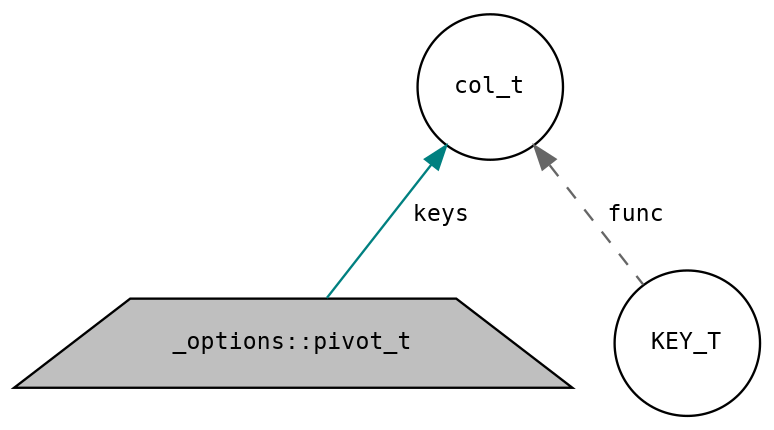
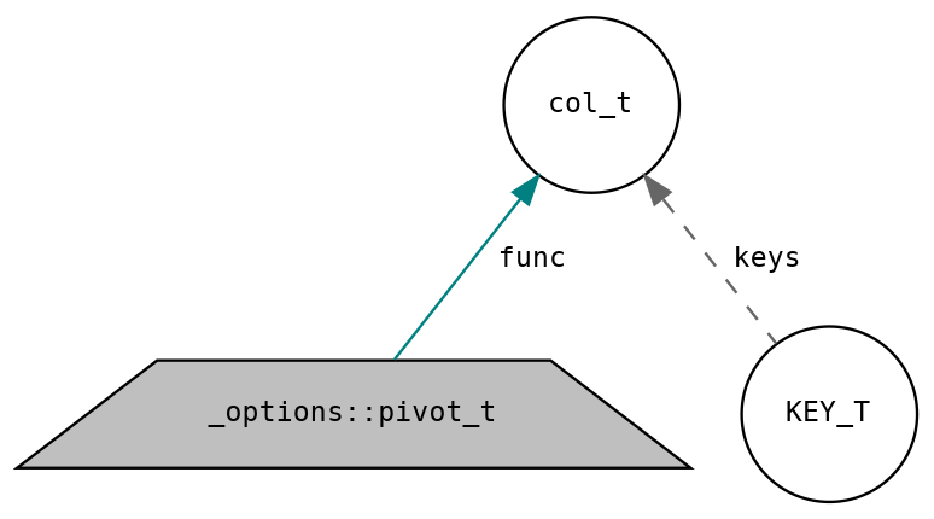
  digraph {
    fontname="DejaVu Sans Mono"
    node [color=black fillcolor=white fontname="DejaVu Sans Mono" fontsize=10 shape=circle style=filled]
    edge [dir=back fontname="DejaVu Sans Mono" fontsize=10 labelfontname=Helvetica labelfontsize=10]
    n1 [fillcolor=grey75 fontcolor=black height=0.2 label="_options::pivot_t" shape=trapezium width=0.4]
    n2 [height=0.2 label=col_t width=0.4]
    n3 [height=0.2 label=KEY_T width=0.4]
-   n2 -> n1 [color=teal label=" keys" style=solid]
-   n2 -> n3 [color=gray40 label=" func" style=dashed]
+   n2 -> n1 [color=teal label=" func" style=solid]
+   n2 -> n3 [color=gray40 label=" keys" style=dashed]
  }
